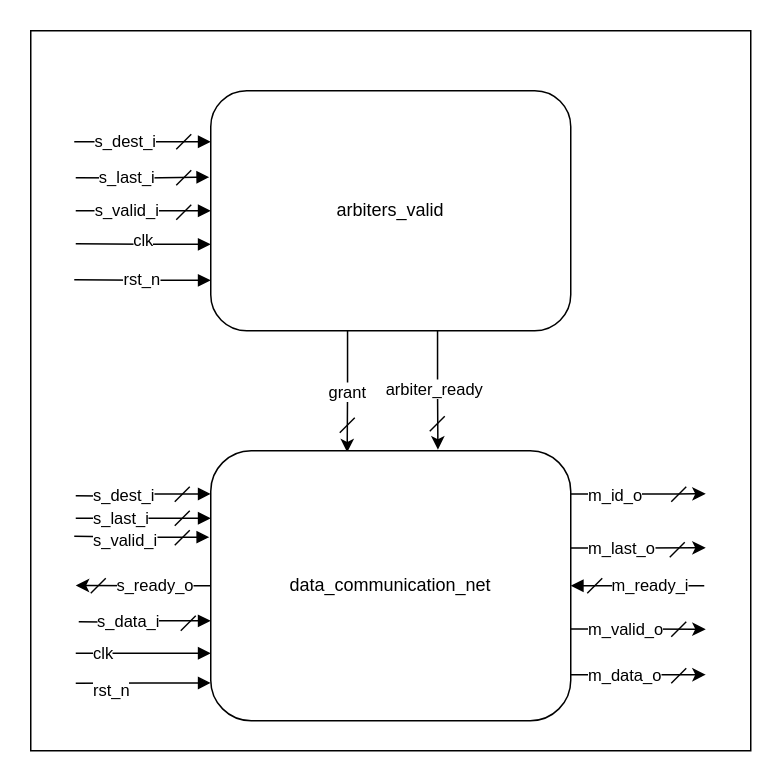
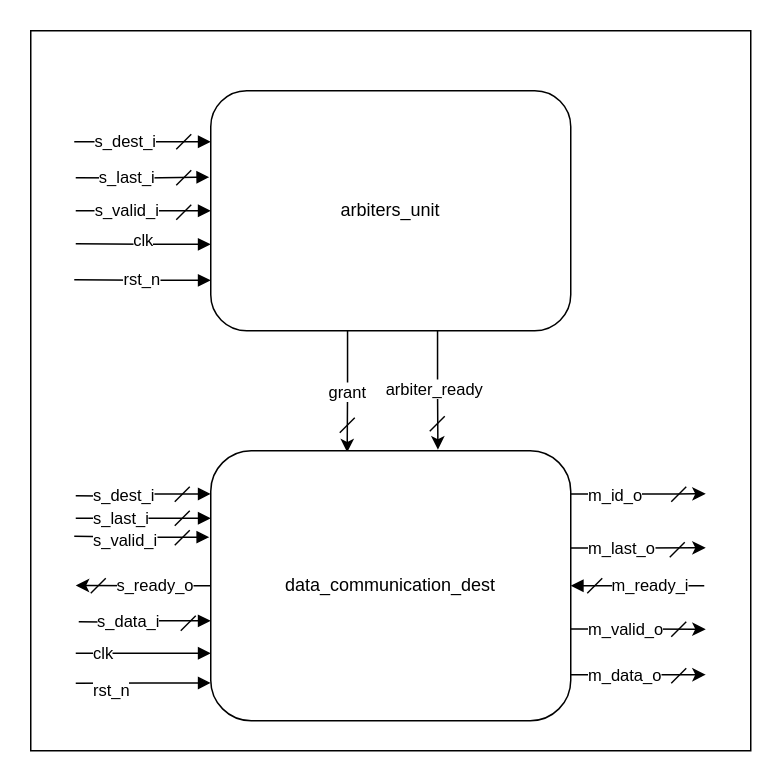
  <mxCell id="0" />
  <mxCell id="1" parent="0" />
  <mxCell id="2" value="" style="rounded=0;whiteSpace=wrap;html=1;" vertex="1" parent="1"><mxGeometry x="20" y="20" width="480" height="480" as="geometry" /></mxCell>
  <mxCell id="3" value="clk" style="edgeStyle=orthogonalEdgeStyle;rounded=0;orthogonalLoop=1;jettySize=auto;html=1;exitX=0;exitY=0.64;exitDx=0;exitDy=0;exitPerimeter=0;startArrow=block;startFill=1;endArrow=none;endFill=0;" parent="1" source="6" edge="1"><mxGeometry x="0.002" y="-2" relative="1" as="geometry"><mxPoint x="50" y="162" as="targetPoint" /><mxPoint as="offset" /></mxGeometry></mxCell>
  <mxCell id="4" value="arbiter_ready" style="edgeStyle=orthogonalEdgeStyle;rounded=0;orthogonalLoop=1;jettySize=auto;html=1;exitX=0.63;exitY=1;exitDx=0;exitDy=0;exitPerimeter=0;entryX=0.631;entryY=-0.004;entryDx=0;entryDy=0;entryPerimeter=0;" parent="1" source="6" target="23" edge="1"><mxGeometry x="-0.004" y="-1" relative="1" as="geometry"><mxPoint x="291.92" y="302.6" as="targetPoint" /><mxPoint x="-1" y="-1" as="offset" /></mxGeometry></mxCell>
  <mxCell id="5" value="grant" style="edgeStyle=orthogonalEdgeStyle;rounded=0;orthogonalLoop=1;jettySize=auto;html=1;exitX=0.38;exitY=1;exitDx=0;exitDy=0;exitPerimeter=0;entryX=0.379;entryY=0.006;entryDx=0;entryDy=0;entryPerimeter=0;" parent="1" source="6" target="23" edge="1"><mxGeometry relative="1" as="geometry"><mxPoint x="231.44" y="298" as="targetPoint" /><mxPoint as="offset" /></mxGeometry></mxCell>
- <mxCell id="6" value="arbiters_valid" style="rounded=1;whiteSpace=wrap;html=1;points=[[0,0,0,0,0],[0,0.21,0,0,0],[0,0.36,0,0,0],[0,0.5,0,0,0],[0,0.64,0,0,0],[0,0.79,0,0,0],[0,1,0,0,0],[0.25,0,0,0,0],[0.25,1,0,0,0],[0.38,1,0,0,0],[0.5,0,0,0,0],[0.5,1,0,0,0],[0.63,1,0,0,0],[0.75,0,0,0,0],[0.75,1,0,0,0],[1,0,0,0,0],[1,0.25,0,0,0],[1,0.5,0,0,0],[1,0.75,0,0,0],[1,1,0,0,0]];" parent="1" vertex="1"><mxGeometry x="140" y="60" width="240" height="160" as="geometry" /></mxCell>
+ <mxCell id="6" value="arbiters_unit" style="rounded=1;whiteSpace=wrap;html=1;points=[[0,0,0,0,0],[0,0.21,0,0,0],[0,0.36,0,0,0],[0,0.5,0,0,0],[0,0.64,0,0,0],[0,0.79,0,0,0],[0,1,0,0,0],[0.25,0,0,0,0],[0.25,1,0,0,0],[0.38,1,0,0,0],[0.5,0,0,0,0],[0.5,1,0,0,0],[0.63,1,0,0,0],[0.75,0,0,0,0],[0.75,1,0,0,0],[1,0,0,0,0],[1,0.25,0,0,0],[1,0.5,0,0,0],[1,0.75,0,0,0],[1,1,0,0,0]];" parent="1" vertex="1"><mxGeometry x="140" y="60" width="240" height="160" as="geometry" /></mxCell>
  <mxCell id="7" value="rst_n" style="edgeStyle=orthogonalEdgeStyle;rounded=0;orthogonalLoop=1;jettySize=auto;html=1;exitX=0;exitY=0.79;exitDx=0;exitDy=0;exitPerimeter=0;startArrow=block;startFill=1;endArrow=none;endFill=0;" parent="1" source="6" edge="1"><mxGeometry x="0.001" relative="1" as="geometry"><mxPoint x="49" y="186" as="targetPoint" /><mxPoint x="150" y="172" as="sourcePoint" /><mxPoint as="offset" /></mxGeometry></mxCell>
  <mxCell id="8" value="s_dest_i" style="edgeStyle=orthogonalEdgeStyle;rounded=0;orthogonalLoop=1;jettySize=auto;html=1;startArrow=block;startFill=1;endArrow=none;endFill=0;" parent="1" edge="1"><mxGeometry x="0.259" relative="1" as="geometry"><mxPoint x="49" y="94" as="targetPoint" /><mxPoint x="140" y="94" as="sourcePoint" /><mxPoint as="offset" /></mxGeometry></mxCell>
  <mxCell id="9" value="s_last_i" style="edgeStyle=orthogonalEdgeStyle;rounded=0;orthogonalLoop=1;jettySize=auto;html=1;exitX=0;exitY=0.36;exitDx=0;exitDy=0;exitPerimeter=0;startArrow=block;startFill=1;endArrow=none;endFill=0;" parent="1" edge="1"><mxGeometry x="0.229" relative="1" as="geometry"><mxPoint x="50" y="118" as="targetPoint" /><mxPoint x="139" y="117.6" as="sourcePoint" /><mxPoint as="offset" /></mxGeometry></mxCell>
  <mxCell id="10" value="s_valid_i" style="edgeStyle=orthogonalEdgeStyle;rounded=0;orthogonalLoop=1;jettySize=auto;html=1;exitX=0;exitY=0.5;exitDx=0;exitDy=0;exitPerimeter=0;startArrow=block;startFill=1;endArrow=none;endFill=0;" parent="1" source="6" edge="1"><mxGeometry x="0.255" relative="1" as="geometry"><mxPoint x="50" y="140" as="targetPoint" /><mxPoint x="120" y="139.76" as="sourcePoint" /><mxPoint as="offset" /></mxGeometry></mxCell>
  <mxCell id="11" value="" style="endArrow=none;html=1;rounded=0;" parent="1" edge="1"><mxGeometry width="50" height="50" relative="1" as="geometry"><mxPoint x="117" y="99" as="sourcePoint" /><mxPoint x="127" y="89" as="targetPoint" /></mxGeometry></mxCell>
  <mxCell id="12" value="" style="endArrow=none;html=1;rounded=0;" parent="1" edge="1"><mxGeometry width="50" height="50" relative="1" as="geometry"><mxPoint x="117" y="123" as="sourcePoint" /><mxPoint x="127" y="113" as="targetPoint" /></mxGeometry></mxCell>
  <mxCell id="13" value="" style="endArrow=none;html=1;rounded=0;" parent="1" edge="1"><mxGeometry width="50" height="50" relative="1" as="geometry"><mxPoint x="117" y="146" as="sourcePoint" /><mxPoint x="127" y="136" as="targetPoint" /></mxGeometry></mxCell>
  <mxCell id="14" value="" style="endArrow=none;html=1;rounded=0;" parent="1" edge="1"><mxGeometry width="50" height="50" relative="1" as="geometry"><mxPoint x="286" y="287" as="sourcePoint" /><mxPoint x="296" y="277" as="targetPoint" /></mxGeometry></mxCell>
  <mxCell id="15" value="" style="endArrow=none;html=1;rounded=0;" parent="1" edge="1"><mxGeometry width="50" height="50" relative="1" as="geometry"><mxPoint x="226" y="288" as="sourcePoint" /><mxPoint x="236" y="278" as="targetPoint" /></mxGeometry></mxCell>
  <mxCell id="16" value="clk" style="edgeStyle=orthogonalEdgeStyle;rounded=0;orthogonalLoop=1;jettySize=auto;html=1;exitX=0;exitY=0.75;exitDx=0;exitDy=0;exitPerimeter=0;startArrow=block;startFill=1;endArrow=none;endFill=0;align=left;" parent="1" source="23" edge="1"><mxGeometry x="0.779" relative="1" as="geometry"><mxPoint x="50" y="435" as="targetPoint" /><mxPoint x="140" y="428" as="sourcePoint" /><mxPoint as="offset" /></mxGeometry></mxCell>
  <mxCell id="17" value="rst_n" style="edgeStyle=orthogonalEdgeStyle;rounded=0;orthogonalLoop=1;jettySize=auto;html=1;exitX=0;exitY=0.86;exitDx=0;exitDy=0;exitPerimeter=0;startArrow=block;startFill=1;endArrow=none;endFill=0;align=left;" parent="1" source="23" edge="1"><mxGeometry x="0.778" y="5" relative="1" as="geometry"><mxPoint x="50" y="455" as="targetPoint" /><mxPoint x="140" y="458" as="sourcePoint" /><mxPoint as="offset" /></mxGeometry></mxCell>
  <mxCell id="18" value="s_ready_o" style="edgeStyle=orthogonalEdgeStyle;rounded=0;orthogonalLoop=1;jettySize=auto;html=1;exitX=0;exitY=0.5;exitDx=0;exitDy=0;exitPerimeter=0;align=right;" parent="1" source="23" edge="1"><mxGeometry x="-0.778" relative="1" as="geometry"><mxPoint x="50" y="389.81" as="targetPoint" /><mxPoint as="offset" /></mxGeometry></mxCell>
  <mxCell id="19" value="m_id_o" style="edgeStyle=orthogonalEdgeStyle;rounded=0;orthogonalLoop=1;jettySize=auto;html=1;exitX=1;exitY=0.16;exitDx=0;exitDy=0;exitPerimeter=0;align=left;" parent="1" source="23" edge="1"><mxGeometry x="-0.778" y="-1" relative="1" as="geometry"><mxPoint x="470" y="328.714" as="targetPoint" /><Array as="points"><mxPoint x="450" y="329" /><mxPoint x="450" y="329" /></Array><mxPoint as="offset" /></mxGeometry></mxCell>
  <mxCell id="20" value="m_last_o" style="edgeStyle=orthogonalEdgeStyle;rounded=0;orthogonalLoop=1;jettySize=auto;html=1;exitX=1;exitY=0.36;exitDx=0;exitDy=0;exitPerimeter=0;align=left;" parent="1" source="23" edge="1"><mxGeometry x="-0.779" relative="1" as="geometry"><mxPoint x="470" y="364.714" as="targetPoint" /><mxPoint as="offset" /></mxGeometry></mxCell>
  <mxCell id="21" value="m_data_o" style="edgeStyle=orthogonalEdgeStyle;rounded=0;orthogonalLoop=1;jettySize=auto;html=1;exitX=1;exitY=0.83;exitDx=0;exitDy=0;exitPerimeter=0;align=left;" parent="1" source="23" edge="1"><mxGeometry x="-0.779" y="-1" relative="1" as="geometry"><mxPoint x="470" y="449.286" as="targetPoint" /><mxPoint as="offset" /></mxGeometry></mxCell>
  <mxCell id="22" value="m_valid_o" style="edgeStyle=orthogonalEdgeStyle;rounded=0;orthogonalLoop=1;jettySize=auto;html=1;exitX=1;exitY=0.66;exitDx=0;exitDy=0;exitPerimeter=0;align=left;" parent="1" source="23" edge="1"><mxGeometry x="-0.779" relative="1" as="geometry"><mxPoint x="470" y="419" as="targetPoint" /><mxPoint as="offset" /></mxGeometry></mxCell>
- <mxCell id="23" value="data_communication_net" style="rounded=1;whiteSpace=wrap;html=1;points=[[0,0,0,0,0],[0,0.16,0,0,0],[0,0.25,0,0,0],[0,0.39,0,0,0],[0,0.5,0,0,0],[0,0.63,0,0,0],[0,0.75,0,0,0],[0,0.86,0,0,0],[0,1,0,0,0],[0.25,0,0,0,0],[0.25,1,0,0,0],[0.38,1,0,0,0],[0.5,0,0,0,0],[0.5,1,0,0,0],[0.63,1,0,0,0],[0.75,0,0,0,0],[0.75,1,0,0,0],[1,0,0,0,0],[1,0.16,0,0,0],[1,0.36,0,0,0],[1,0.5,0,0,0],[1,0.66,0,0,0],[1,0.83,0,0,0],[1,1,0,0,0]];" parent="1" vertex="1"><mxGeometry x="140" y="300" width="240" height="180" as="geometry" /></mxCell>
+ <mxCell id="23" value="data_communication_dest" style="rounded=1;whiteSpace=wrap;html=1;points=[[0,0,0,0,0],[0,0.16,0,0,0],[0,0.25,0,0,0],[0,0.39,0,0,0],[0,0.5,0,0,0],[0,0.63,0,0,0],[0,0.75,0,0,0],[0,0.86,0,0,0],[0,1,0,0,0],[0.25,0,0,0,0],[0.25,1,0,0,0],[0.38,1,0,0,0],[0.5,0,0,0,0],[0.5,1,0,0,0],[0.63,1,0,0,0],[0.75,0,0,0,0],[0.75,1,0,0,0],[1,0,0,0,0],[1,0.16,0,0,0],[1,0.36,0,0,0],[1,0.5,0,0,0],[1,0.66,0,0,0],[1,0.83,0,0,0],[1,1,0,0,0]];" parent="1" vertex="1"><mxGeometry x="140" y="300" width="240" height="180" as="geometry" /></mxCell>
  <mxCell id="24" value="m_ready_i" style="edgeStyle=orthogonalEdgeStyle;rounded=0;orthogonalLoop=1;jettySize=auto;html=1;startArrow=block;startFill=1;endArrow=none;endFill=0;exitX=1;exitY=0.5;exitDx=0;exitDy=0;exitPerimeter=0;align=right;" parent="1" source="23" edge="1"><mxGeometry x="0.799" relative="1" as="geometry"><mxPoint x="469" y="390" as="targetPoint" /><mxPoint x="400" y="380" as="sourcePoint" /><mxPoint as="offset" /></mxGeometry></mxCell>
  <mxCell id="25" value="" style="endArrow=none;html=1;rounded=0;" parent="1" edge="1"><mxGeometry width="50" height="50" relative="1" as="geometry"><mxPoint x="391" y="395" as="sourcePoint" /><mxPoint x="401" y="385" as="targetPoint" /></mxGeometry></mxCell>
  <mxCell id="26" value="s_data_i" style="edgeStyle=orthogonalEdgeStyle;rounded=0;orthogonalLoop=1;jettySize=auto;html=1;startArrow=block;startFill=1;endArrow=none;endFill=0;exitX=0;exitY=0.63;exitDx=0;exitDy=0;exitPerimeter=0;" parent="1" source="23" edge="1"><mxGeometry x="0.256" relative="1" as="geometry"><mxPoint x="52" y="414" as="targetPoint" /><mxPoint x="140" y="414.8" as="sourcePoint" /><mxPoint as="offset" /></mxGeometry></mxCell>
  <mxCell id="27" value="" style="endArrow=none;html=1;rounded=0;" parent="1" edge="1"><mxGeometry width="50" height="50" relative="1" as="geometry"><mxPoint x="120" y="420" as="sourcePoint" /><mxPoint x="130" y="410" as="targetPoint" /></mxGeometry></mxCell>
  <mxCell id="28" value="s_dest_i" style="edgeStyle=orthogonalEdgeStyle;rounded=0;orthogonalLoop=1;jettySize=auto;html=1;startArrow=block;startFill=1;endArrow=none;endFill=0;exitX=0;exitY=0.16;exitDx=0;exitDy=0;exitPerimeter=0;align=left;" parent="1" source="23" edge="1"><mxGeometry x="0.782" relative="1" as="geometry"><mxPoint x="50" y="330" as="targetPoint" /><mxPoint x="131" y="350" as="sourcePoint" /><mxPoint as="offset" /></mxGeometry></mxCell>
  <mxCell id="29" value="" style="endArrow=none;html=1;rounded=0;" parent="1" edge="1"><mxGeometry width="50" height="50" relative="1" as="geometry"><mxPoint x="116" y="350" as="sourcePoint" /><mxPoint x="126" y="340" as="targetPoint" /></mxGeometry></mxCell>
  <mxCell id="30" value="s_last_i" style="edgeStyle=orthogonalEdgeStyle;rounded=0;orthogonalLoop=1;jettySize=auto;html=1;exitX=0;exitY=0.25;exitDx=0;exitDy=0;exitPerimeter=0;startArrow=block;startFill=1;endArrow=none;endFill=0;align=left;" parent="1" source="23" edge="1"><mxGeometry x="0.779" relative="1" as="geometry"><mxPoint x="50" y="345" as="targetPoint" /><mxPoint x="139" y="360" as="sourcePoint" /><mxPoint as="offset" /></mxGeometry></mxCell>
  <mxCell id="31" value="s_valid_i" style="edgeStyle=orthogonalEdgeStyle;rounded=0;orthogonalLoop=1;jettySize=auto;html=1;exitX=-0.004;exitY=0.32;exitDx=0;exitDy=0;exitPerimeter=0;startArrow=block;startFill=1;endArrow=none;endFill=0;align=left;" parent="1" source="23" edge="1"><mxGeometry x="0.755" y="3" relative="1" as="geometry"><mxPoint x="49" y="357" as="targetPoint" /><mxPoint x="140" y="382.4" as="sourcePoint" /><mxPoint as="offset" /></mxGeometry></mxCell>
  <mxCell id="32" value="" style="endArrow=none;html=1;rounded=0;" parent="1" edge="1"><mxGeometry width="50" height="50" relative="1" as="geometry"><mxPoint x="116" y="334" as="sourcePoint" /><mxPoint x="126" y="324" as="targetPoint" /></mxGeometry></mxCell>
  <mxCell id="33" value="" style="endArrow=none;html=1;rounded=0;" parent="1" edge="1"><mxGeometry width="50" height="50" relative="1" as="geometry"><mxPoint x="116" y="363" as="sourcePoint" /><mxPoint x="126" y="353" as="targetPoint" /></mxGeometry></mxCell>
  <mxCell id="34" value="" style="endArrow=none;html=1;rounded=0;" parent="1" edge="1"><mxGeometry width="50" height="50" relative="1" as="geometry"><mxPoint x="60" y="395" as="sourcePoint" /><mxPoint x="70" y="385" as="targetPoint" /></mxGeometry></mxCell>
  <mxCell id="35" value="" style="endArrow=none;html=1;rounded=0;" parent="1" edge="1"><mxGeometry width="50" height="50" relative="1" as="geometry"><mxPoint x="447" y="334" as="sourcePoint" /><mxPoint x="457" y="324" as="targetPoint" /></mxGeometry></mxCell>
  <mxCell id="36" value="" style="endArrow=none;html=1;rounded=0;" parent="1" edge="1"><mxGeometry width="50" height="50" relative="1" as="geometry"><mxPoint x="446" y="371" as="sourcePoint" /><mxPoint x="456" y="361" as="targetPoint" /></mxGeometry></mxCell>
  <mxCell id="37" value="" style="endArrow=none;html=1;rounded=0;" parent="1" edge="1"><mxGeometry width="50" height="50" relative="1" as="geometry"><mxPoint x="447" y="424" as="sourcePoint" /><mxPoint x="457" y="414" as="targetPoint" /></mxGeometry></mxCell>
  <mxCell id="38" value="" style="endArrow=none;html=1;rounded=0;" parent="1" edge="1"><mxGeometry width="50" height="50" relative="1" as="geometry"><mxPoint x="447" y="455" as="sourcePoint" /><mxPoint x="457" y="445" as="targetPoint" /></mxGeometry></mxCell>
